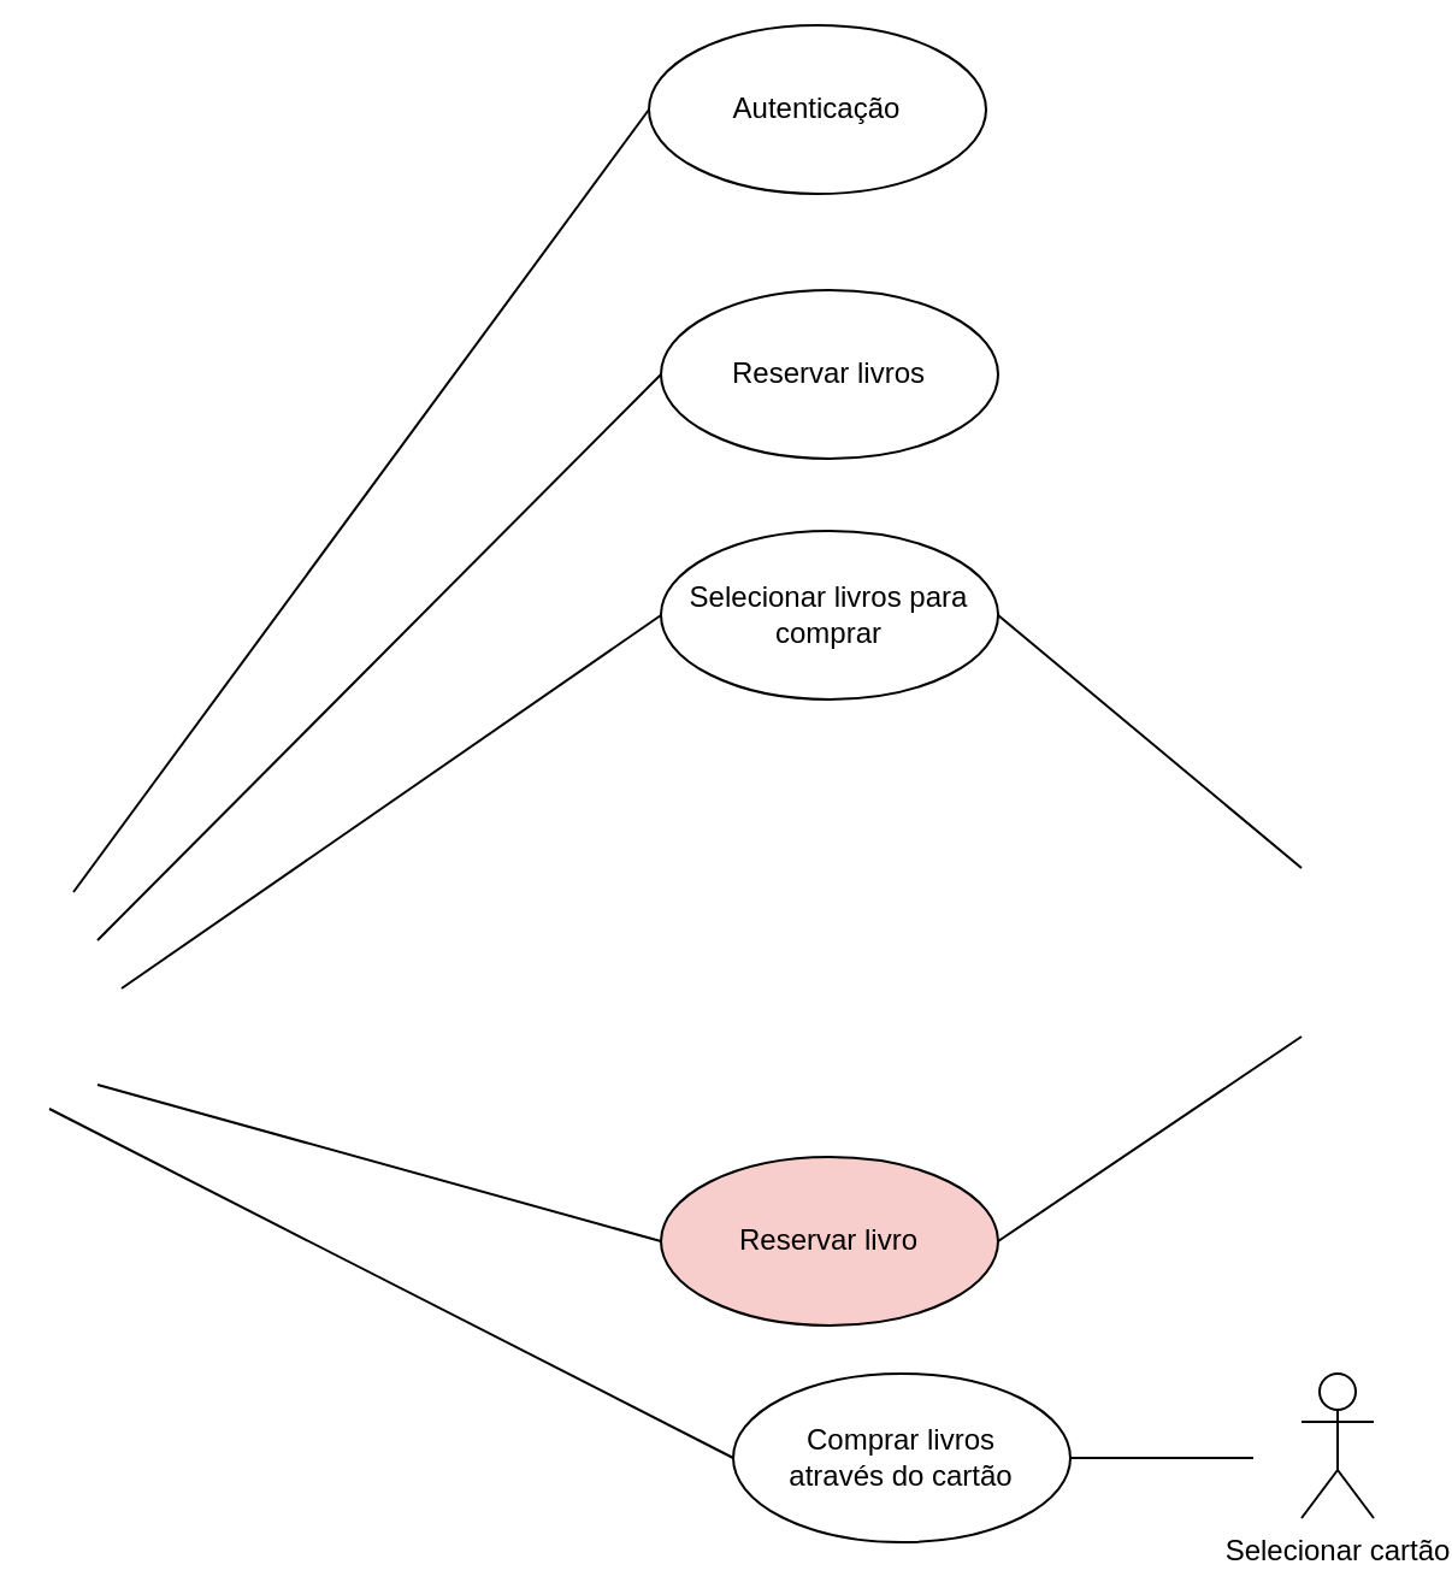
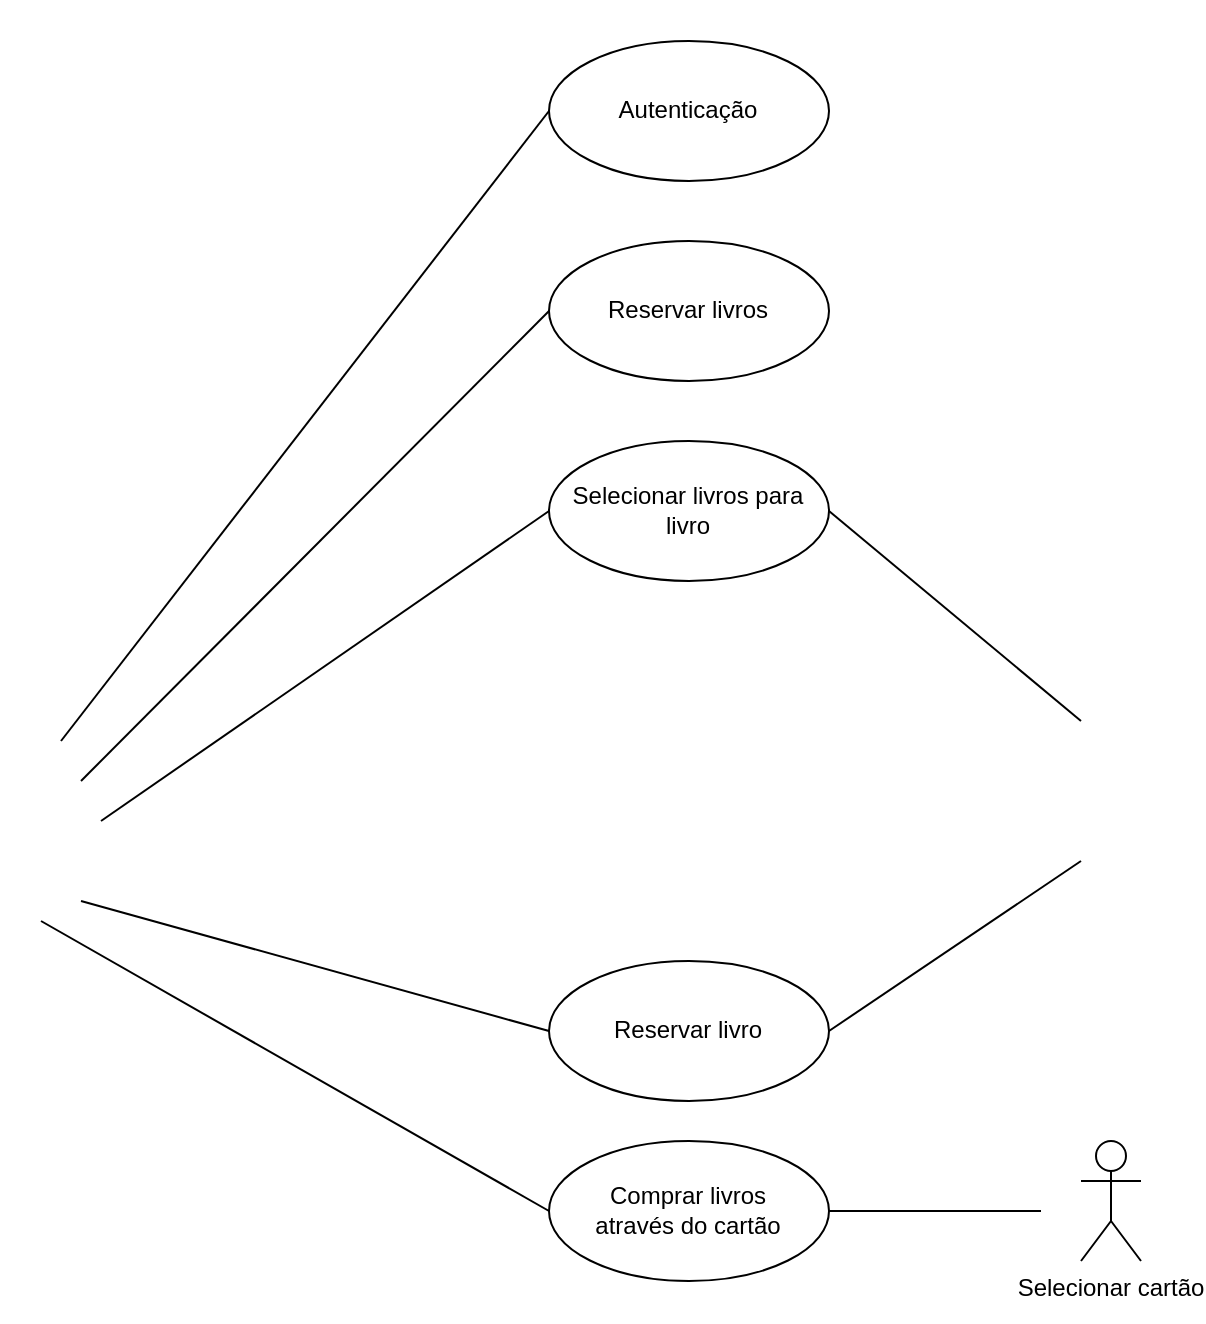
  <mxCell id="0" />
  <mxCell id="1" parent="0" />
- <mxCell id="2" value="Autenticação" style="ellipse;whiteSpace=wrap;html=1;" vertex="1" parent="1"><mxGeometry x="269" y="10" width="140" height="70" as="geometry" /></mxCell>
+ <mxCell id="2" value="Autenticação" style="ellipse;whiteSpace=wrap;html=1;" vertex="1" parent="1"><mxGeometry x="274" y="20" width="140" height="70" as="geometry" /></mxCell>
  <mxCell id="3" value="Reservar livros" style="ellipse;whiteSpace=wrap;html=1;" vertex="1" parent="1"><mxGeometry x="274" y="120" width="140" height="70" as="geometry" /></mxCell>
- <mxCell id="4" value="Selecionar livros para&lt;br&gt;comprar" style="ellipse;whiteSpace=wrap;html=1;" vertex="1" parent="1"><mxGeometry x="274" y="220" width="140" height="70" as="geometry" /></mxCell>
- <mxCell id="5" value="Reservar livro" style="ellipse;whiteSpace=wrap;html=1;fillColor=#f8cecc;" vertex="1" parent="1"><mxGeometry x="274" y="480" width="140" height="70" as="geometry" /></mxCell>
- <mxCell id="6" value="Comprar livros &lt;br&gt;através do cartão" style="ellipse;whiteSpace=wrap;html=1;" vertex="1" parent="1"><mxGeometry x="304" y="570" width="140" height="70" as="geometry" /></mxCell>
+ <mxCell id="4" value="Selecionar livros para&lt;br&gt;livro" style="ellipse;whiteSpace=wrap;html=1;" vertex="1" parent="1"><mxGeometry x="274" y="220" width="140" height="70" as="geometry" /></mxCell>
+ <mxCell id="5" value="Reservar livro" style="ellipse;whiteSpace=wrap;html=1;" vertex="1" parent="1"><mxGeometry x="274" y="480" width="140" height="70" as="geometry" /></mxCell>
+ <mxCell id="6" value="Comprar livros &lt;br&gt;através do cartão" style="ellipse;whiteSpace=wrap;html=1;" vertex="1" parent="1"><mxGeometry x="274" y="570" width="140" height="70" as="geometry" /></mxCell>
  <mxCell id="7" value="" style="endArrow=none;endFill=0;endSize=12;html=1;exitX=1;exitY=0.5;exitDx=0;exitDy=0;" edge="1" parent="1" source="5"><mxGeometry width="160" relative="1" as="geometry"><mxPoint x="420" y="570" as="sourcePoint" /><mxPoint x="540" y="430" as="targetPoint" /></mxGeometry></mxCell>
  <mxCell id="8" value="" style="endArrow=none;endFill=0;endSize=12;html=1;exitX=0;exitY=0.5;exitDx=0;exitDy=0;" edge="1" parent="1" source="6"><mxGeometry width="160" relative="1" as="geometry"><mxPoint x="424" y="675" as="sourcePoint" /><mxPoint x="20" y="460" as="targetPoint" /></mxGeometry></mxCell>
  <mxCell id="9" value="" style="endArrow=none;endFill=0;endSize=12;html=1;exitX=0;exitY=0.5;exitDx=0;exitDy=0;" edge="1" parent="1" source="5"><mxGeometry width="160" relative="1" as="geometry"><mxPoint x="254" y="605" as="sourcePoint" /><mxPoint x="40" y="450" as="targetPoint" /></mxGeometry></mxCell>
  <mxCell id="10" value="" style="endArrow=none;endFill=0;endSize=12;html=1;exitX=0;exitY=0.5;exitDx=0;exitDy=0;" edge="1" parent="1" source="4"><mxGeometry width="160" relative="1" as="geometry"><mxPoint x="284" y="490" as="sourcePoint" /><mxPoint x="50" y="410" as="targetPoint" /></mxGeometry></mxCell>
  <mxCell id="11" value="" style="endArrow=none;endFill=0;endSize=12;html=1;exitX=0;exitY=0.5;exitDx=0;exitDy=0;" edge="1" parent="1" source="3"><mxGeometry width="160" relative="1" as="geometry"><mxPoint x="244" y="320" as="sourcePoint" /><mxPoint x="40" y="390" as="targetPoint" /></mxGeometry></mxCell>
  <mxCell id="12" value="" style="endArrow=none;endFill=0;endSize=12;html=1;exitX=0;exitY=0.5;exitDx=0;exitDy=0;" edge="1" parent="1" source="2"><mxGeometry width="160" relative="1" as="geometry"><mxPoint x="234" y="200" as="sourcePoint" /><mxPoint x="30" y="370" as="targetPoint" /></mxGeometry></mxCell>
  <mxCell id="13" value="Selecionar cartão" style="shape=umlActor;verticalLabelPosition=bottom;verticalAlign=top;html=1;" vertex="1" parent="1"><mxGeometry x="540" y="570" width="30" height="60" as="geometry" /></mxCell>
  <mxCell id="14" value="" style="endArrow=none;endFill=0;endSize=12;html=1;exitX=1;exitY=0.5;exitDx=0;exitDy=0;" edge="1" parent="1" source="6"><mxGeometry width="160" relative="1" as="geometry"><mxPoint x="424" y="525" as="sourcePoint" /><mxPoint x="520" y="605" as="targetPoint" /></mxGeometry></mxCell>
  <mxCell id="15" value="" style="endArrow=none;endFill=0;endSize=12;html=1;entryX=1;entryY=0.5;entryDx=0;entryDy=0;" edge="1" parent="1" target="4"><mxGeometry width="160" relative="1" as="geometry"><mxPoint x="540" y="360" as="sourcePoint" /><mxPoint x="60" y="420" as="targetPoint" /></mxGeometry></mxCell>
